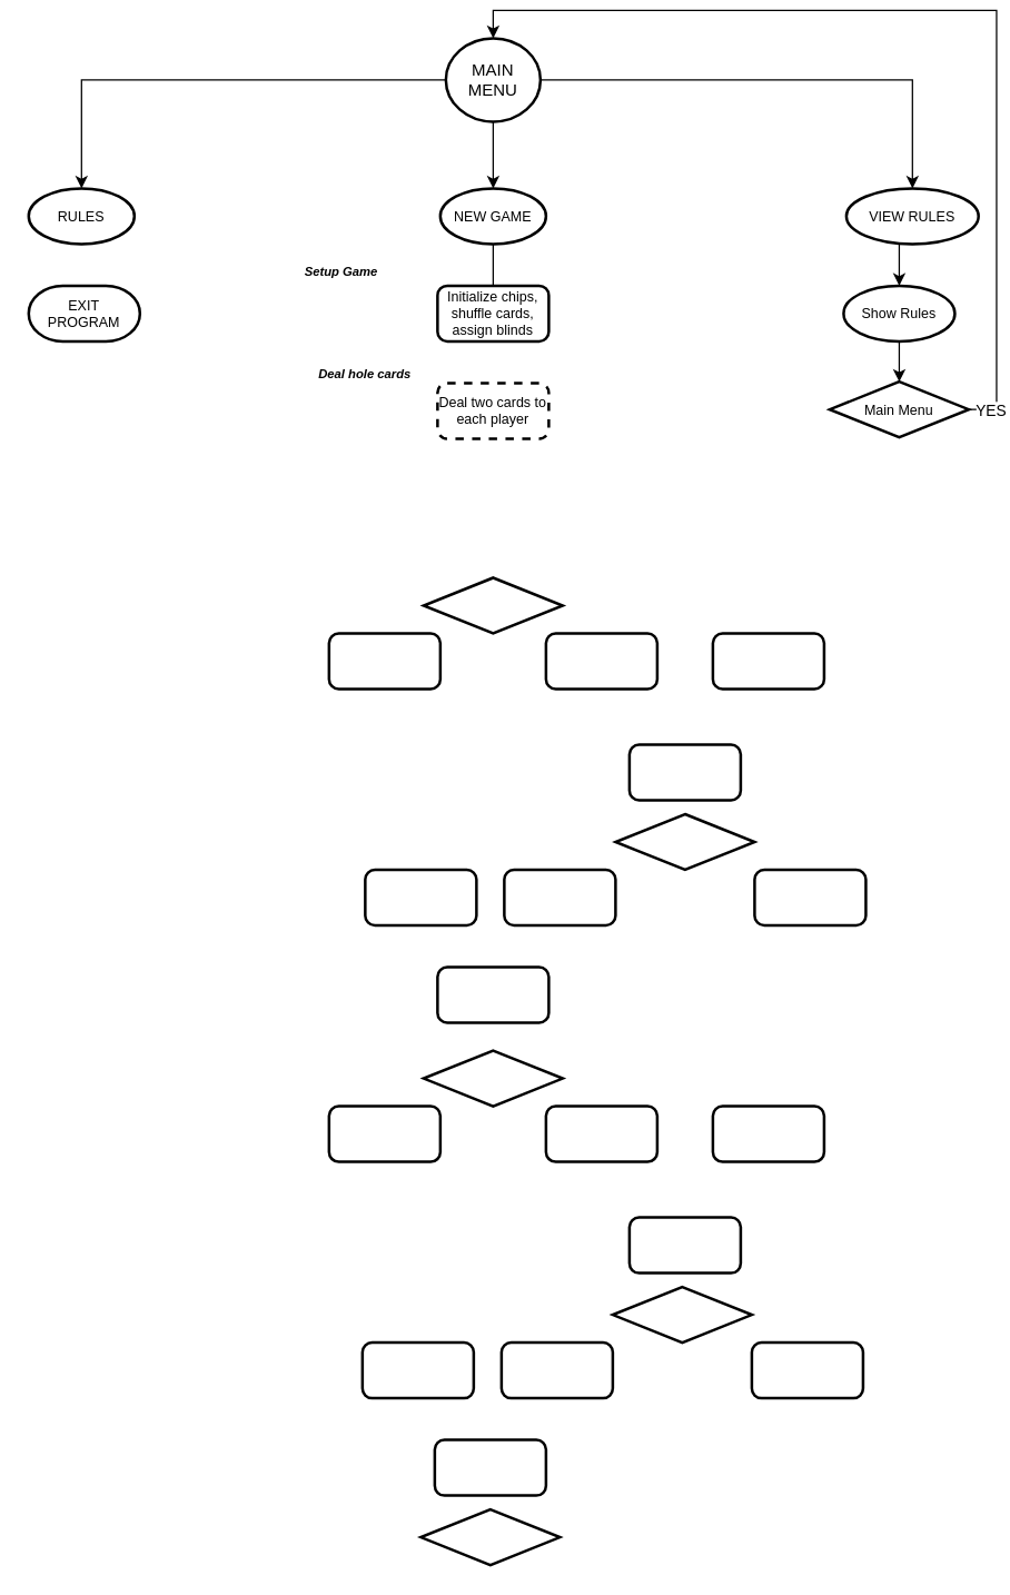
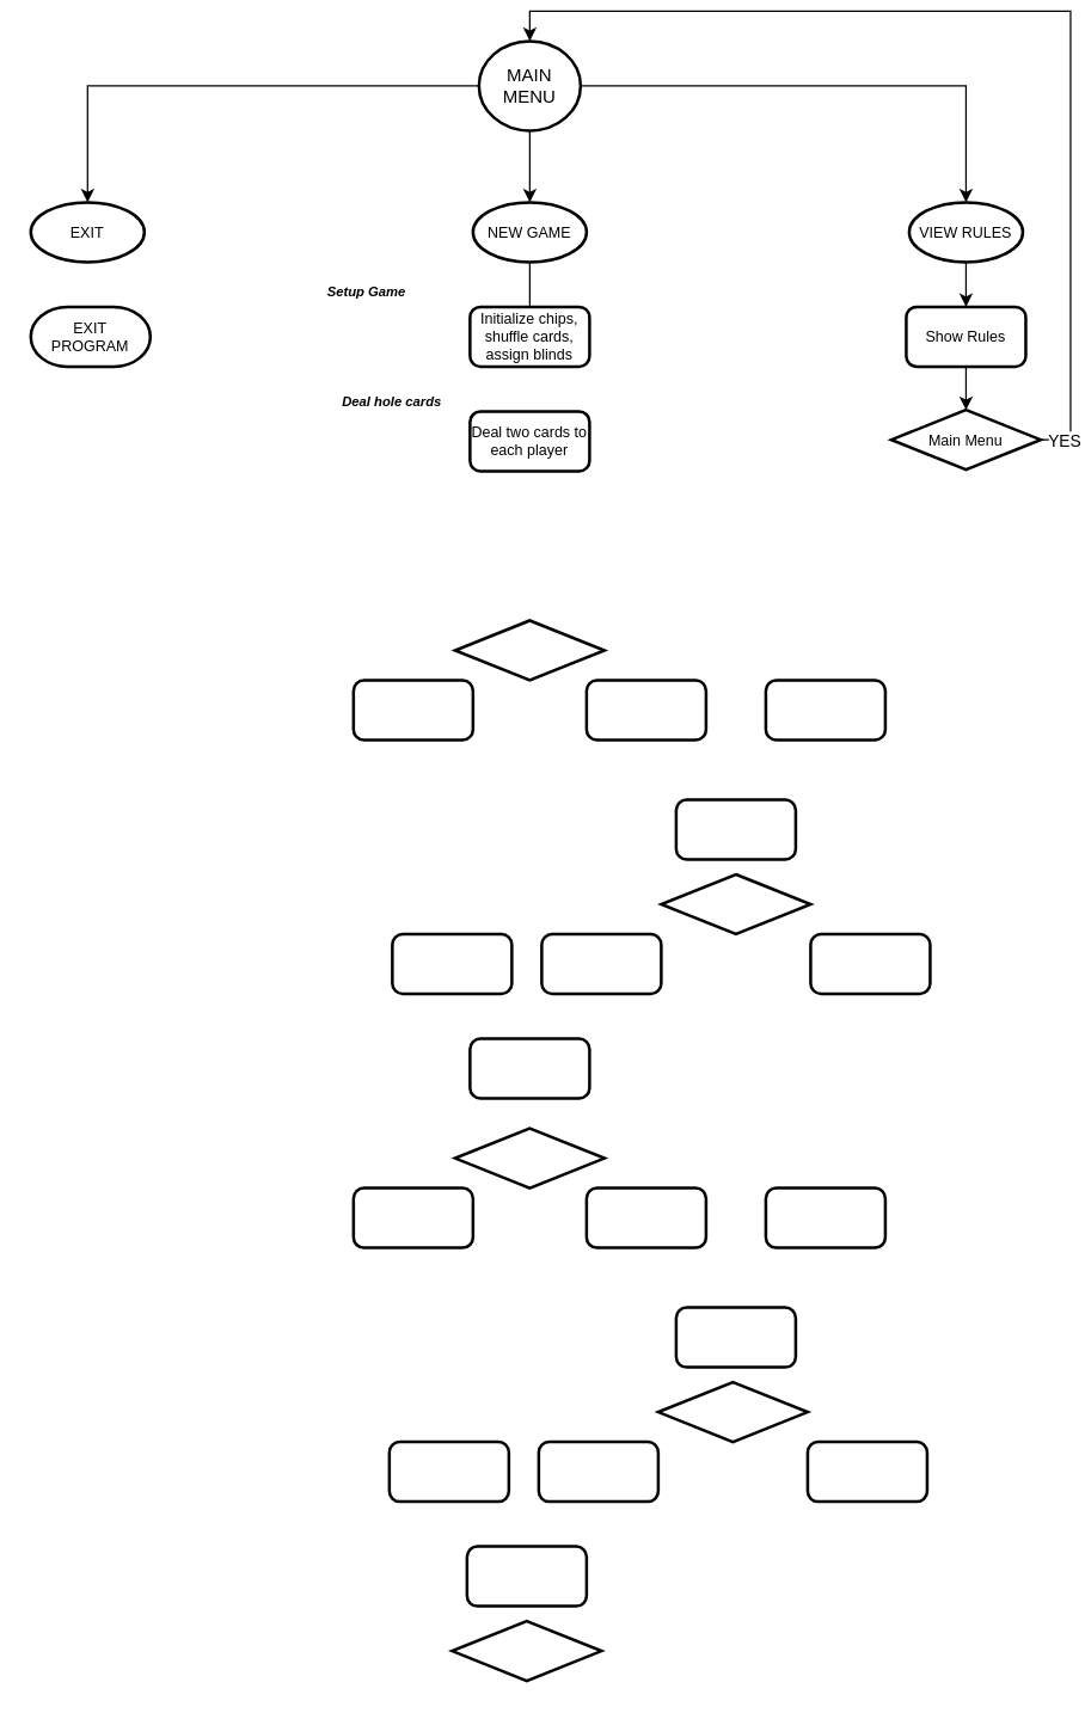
  <mxCell id="0" />
  <mxCell id="1" parent="0" />
  <mxCell id="2" style="edgeStyle=orthogonalEdgeStyle;rounded=0;orthogonalLoop=1;jettySize=auto;html=1;exitX=0.5;exitY=1;exitDx=0;exitDy=0;exitPerimeter=0;entryX=0.5;entryY=0;entryDx=0;entryDy=0;endArrow=none;" edge="1" parent="1" source="3" target="9"><mxGeometry relative="1" as="geometry" /></mxCell>
  <mxCell id="3" value="NEW GAME" style="strokeWidth=2;html=1;shape=mxgraph.flowchart.start_1;whiteSpace=wrap;fontSize=10;" vertex="1" parent="1"><mxGeometry x="316" y="128" width="76" height="40" as="geometry" /></mxCell>
- <mxCell id="4" value="RULES" style="strokeWidth=2;html=1;shape=mxgraph.flowchart.start_1;whiteSpace=wrap;fontSize=10;" vertex="1" parent="1"><mxGeometry x="20" y="128" width="76" height="40" as="geometry" /></mxCell>
+ <mxCell id="4" value="EXIT" style="strokeWidth=2;html=1;shape=mxgraph.flowchart.start_1;whiteSpace=wrap;fontSize=10;" vertex="1" parent="1"><mxGeometry x="20" y="128" width="76" height="40" as="geometry" /></mxCell>
  <mxCell id="5" style="edgeStyle=orthogonalEdgeStyle;rounded=0;orthogonalLoop=1;jettySize=auto;html=1;exitX=0.5;exitY=1;exitDx=0;exitDy=0;exitPerimeter=0;entryX=0.5;entryY=0;entryDx=0;entryDy=0;" edge="1" parent="1" source="6" target="8"><mxGeometry relative="1" as="geometry" /></mxCell>
- <mxCell id="6" value="VIEW RULES" style="strokeWidth=2;html=1;shape=mxgraph.flowchart.start_1;whiteSpace=wrap;fontSize=10;" vertex="1" parent="1"><mxGeometry x="608" y="128" width="95" height="40" as="geometry" /></mxCell>
+ <mxCell id="6" value="VIEW RULES" style="strokeWidth=2;html=1;shape=mxgraph.flowchart.start_1;whiteSpace=wrap;fontSize=10;" vertex="1" parent="1"><mxGeometry x="608" y="128" width="76" height="40" as="geometry" /></mxCell>
  <mxCell id="7" value="EXIT&lt;div&gt;PROGRAM&lt;/div&gt;" style="strokeWidth=2;html=1;shape=mxgraph.flowchart.terminator;whiteSpace=wrap;fontSize=10;" vertex="1" parent="1"><mxGeometry x="20" y="198" width="80" height="40" as="geometry" /></mxCell>
- <mxCell id="8" value="Show Rules" style="ellipse;whiteSpace=wrap;html=1;absoluteArcSize=1;arcSize=14;strokeWidth=2;fontSize=10;" vertex="1" parent="1"><mxGeometry x="606" y="198" width="80" height="40" as="geometry" /></mxCell>
+ <mxCell id="8" value="Show Rules" style="rounded=1;whiteSpace=wrap;html=1;absoluteArcSize=1;arcSize=14;strokeWidth=2;fontSize=10;" vertex="1" parent="1"><mxGeometry x="606" y="198" width="80" height="40" as="geometry" /></mxCell>
  <mxCell id="9" value="Initialize chips, shuffle cards, assign blinds" style="rounded=1;whiteSpace=wrap;html=1;absoluteArcSize=1;arcSize=14;strokeWidth=2;fontSize=10;" vertex="1" parent="1"><mxGeometry x="314" y="198" width="80" height="40" as="geometry" /></mxCell>
- <mxCell id="10" value="Deal two cards to each player" style="rounded=1;whiteSpace=wrap;html=1;absoluteArcSize=1;arcSize=14;strokeWidth=2;fontSize=10;dashed=1;" vertex="1" parent="1"><mxGeometry x="314" y="268" width="80" height="40" as="geometry" /></mxCell>
+ <mxCell id="10" value="Deal two cards to each player" style="rounded=1;whiteSpace=wrap;html=1;absoluteArcSize=1;arcSize=14;strokeWidth=2;fontSize=10;" vertex="1" parent="1"><mxGeometry x="314" y="268" width="80" height="40" as="geometry" /></mxCell>
  <mxCell id="11" value="" style="strokeWidth=2;html=1;shape=mxgraph.flowchart.decision;whiteSpace=wrap;fontSize=10;" vertex="1" parent="1"><mxGeometry x="304" y="408" width="100" height="40" as="geometry" /></mxCell>
  <mxCell id="12" value="Main Menu" style="strokeWidth=2;html=1;shape=mxgraph.flowchart.decision;whiteSpace=wrap;fontSize=10;" vertex="1" parent="1"><mxGeometry x="596" y="267" width="100" height="40" as="geometry" /></mxCell>
  <mxCell id="13" value="" style="rounded=1;whiteSpace=wrap;html=1;absoluteArcSize=1;arcSize=14;strokeWidth=2;fontSize=10;" vertex="1" parent="1"><mxGeometry x="236" y="448" width="80" height="40" as="geometry" /></mxCell>
  <mxCell id="14" value="" style="rounded=1;whiteSpace=wrap;html=1;absoluteArcSize=1;arcSize=14;strokeWidth=2;fontSize=10;" vertex="1" parent="1"><mxGeometry x="512" y="448" width="80" height="40" as="geometry" /></mxCell>
  <mxCell id="15" value="" style="rounded=1;whiteSpace=wrap;html=1;absoluteArcSize=1;arcSize=14;strokeWidth=2;fontSize=10;" vertex="1" parent="1"><mxGeometry x="392" y="448" width="80" height="40" as="geometry" /></mxCell>
  <mxCell id="16" value="" style="rounded=1;whiteSpace=wrap;html=1;absoluteArcSize=1;arcSize=14;strokeWidth=2;fontSize=10;" vertex="1" parent="1"><mxGeometry x="452" y="528" width="80" height="40" as="geometry" /></mxCell>
  <mxCell id="17" value="" style="strokeWidth=2;html=1;shape=mxgraph.flowchart.decision;whiteSpace=wrap;fontSize=10;" vertex="1" parent="1"><mxGeometry x="442" y="578" width="100" height="40" as="geometry" /></mxCell>
  <mxCell id="18" value="" style="rounded=1;whiteSpace=wrap;html=1;absoluteArcSize=1;arcSize=14;strokeWidth=2;fontSize=10;" vertex="1" parent="1"><mxGeometry x="362" y="618" width="80" height="40" as="geometry" /></mxCell>
  <mxCell id="19" value="" style="rounded=1;whiteSpace=wrap;html=1;absoluteArcSize=1;arcSize=14;strokeWidth=2;fontSize=10;" vertex="1" parent="1"><mxGeometry x="542" y="618" width="80" height="40" as="geometry" /></mxCell>
  <mxCell id="20" value="" style="rounded=1;whiteSpace=wrap;html=1;absoluteArcSize=1;arcSize=14;strokeWidth=2;fontSize=10;" vertex="1" parent="1"><mxGeometry x="262" y="618" width="80" height="40" as="geometry" /></mxCell>
  <mxCell id="21" value="" style="rounded=1;whiteSpace=wrap;html=1;absoluteArcSize=1;arcSize=14;strokeWidth=2;fontSize=10;" vertex="1" parent="1"><mxGeometry x="314" y="688" width="80" height="40" as="geometry" /></mxCell>
  <mxCell id="22" value="" style="strokeWidth=2;html=1;shape=mxgraph.flowchart.decision;whiteSpace=wrap;fontSize=10;" vertex="1" parent="1"><mxGeometry x="304" y="748" width="100" height="40" as="geometry" /></mxCell>
  <mxCell id="23" value="" style="rounded=1;whiteSpace=wrap;html=1;absoluteArcSize=1;arcSize=14;strokeWidth=2;fontSize=10;" vertex="1" parent="1"><mxGeometry x="236" y="788" width="80" height="40" as="geometry" /></mxCell>
  <mxCell id="24" value="" style="rounded=1;whiteSpace=wrap;html=1;absoluteArcSize=1;arcSize=14;strokeWidth=2;fontSize=10;" vertex="1" parent="1"><mxGeometry x="512" y="788" width="80" height="40" as="geometry" /></mxCell>
  <mxCell id="25" value="" style="rounded=1;whiteSpace=wrap;html=1;absoluteArcSize=1;arcSize=14;strokeWidth=2;fontSize=10;" vertex="1" parent="1"><mxGeometry x="392" y="788" width="80" height="40" as="geometry" /></mxCell>
  <mxCell id="26" value="" style="rounded=1;whiteSpace=wrap;html=1;absoluteArcSize=1;arcSize=14;strokeWidth=2;fontSize=10;" vertex="1" parent="1"><mxGeometry x="452" y="868" width="80" height="40" as="geometry" /></mxCell>
  <mxCell id="27" value="" style="strokeWidth=2;html=1;shape=mxgraph.flowchart.decision;whiteSpace=wrap;fontSize=10;" vertex="1" parent="1"><mxGeometry x="440" y="918" width="100" height="40" as="geometry" /></mxCell>
  <mxCell id="28" value="" style="rounded=1;whiteSpace=wrap;html=1;absoluteArcSize=1;arcSize=14;strokeWidth=2;fontSize=10;" vertex="1" parent="1"><mxGeometry x="360" y="958" width="80" height="40" as="geometry" /></mxCell>
  <mxCell id="29" value="" style="rounded=1;whiteSpace=wrap;html=1;absoluteArcSize=1;arcSize=14;strokeWidth=2;fontSize=10;" vertex="1" parent="1"><mxGeometry x="540" y="958" width="80" height="40" as="geometry" /></mxCell>
  <mxCell id="30" value="" style="rounded=1;whiteSpace=wrap;html=1;absoluteArcSize=1;arcSize=14;strokeWidth=2;fontSize=10;" vertex="1" parent="1"><mxGeometry x="260" y="958" width="80" height="40" as="geometry" /></mxCell>
  <mxCell id="31" value="" style="rounded=1;whiteSpace=wrap;html=1;absoluteArcSize=1;arcSize=14;strokeWidth=2;fontSize=10;" vertex="1" parent="1"><mxGeometry x="312" y="1028" width="80" height="40" as="geometry" /></mxCell>
  <mxCell id="32" value="" style="strokeWidth=2;html=1;shape=mxgraph.flowchart.decision;whiteSpace=wrap;fontSize=10;" vertex="1" parent="1"><mxGeometry x="302" y="1078" width="100" height="40" as="geometry" /></mxCell>
  <mxCell id="33" style="edgeStyle=orthogonalEdgeStyle;rounded=0;orthogonalLoop=1;jettySize=auto;html=1;exitX=0.5;exitY=1;exitDx=0;exitDy=0;entryX=0.5;entryY=0;entryDx=0;entryDy=0;entryPerimeter=0;" edge="1" parent="1" source="8" target="12"><mxGeometry relative="1" as="geometry" /></mxCell>
  <mxCell id="34" value="MAIN&lt;div&gt;MENU&lt;/div&gt;" style="strokeWidth=2;html=1;shape=mxgraph.flowchart.start_2;whiteSpace=wrap;" vertex="1" parent="1"><mxGeometry x="320" y="20" width="68" height="60" as="geometry" /></mxCell>
  <mxCell id="35" style="edgeStyle=orthogonalEdgeStyle;rounded=0;orthogonalLoop=1;jettySize=auto;html=1;exitX=0;exitY=0.5;exitDx=0;exitDy=0;exitPerimeter=0;entryX=0.5;entryY=0;entryDx=0;entryDy=0;entryPerimeter=0;" edge="1" parent="1" source="34" target="4"><mxGeometry relative="1" as="geometry" /></mxCell>
  <mxCell id="36" style="edgeStyle=orthogonalEdgeStyle;rounded=0;orthogonalLoop=1;jettySize=auto;html=1;exitX=0.5;exitY=1;exitDx=0;exitDy=0;exitPerimeter=0;entryX=0.5;entryY=0;entryDx=0;entryDy=0;entryPerimeter=0;" edge="1" parent="1" source="34" target="3"><mxGeometry relative="1" as="geometry" /></mxCell>
  <mxCell id="37" style="edgeStyle=orthogonalEdgeStyle;rounded=0;orthogonalLoop=1;jettySize=auto;html=1;exitX=1;exitY=0.5;exitDx=0;exitDy=0;exitPerimeter=0;entryX=0.5;entryY=0;entryDx=0;entryDy=0;entryPerimeter=0;" edge="1" parent="1" source="34" target="6"><mxGeometry relative="1" as="geometry" /></mxCell>
  <mxCell id="38" style="edgeStyle=orthogonalEdgeStyle;rounded=0;orthogonalLoop=1;jettySize=auto;html=1;exitX=1;exitY=0.5;exitDx=0;exitDy=0;exitPerimeter=0;entryX=0.5;entryY=0;entryDx=0;entryDy=0;entryPerimeter=0;" edge="1" parent="1" source="12" target="34"><mxGeometry relative="1" as="geometry" /></mxCell>
  <mxCell id="39" value="YES" style="edgeLabel;html=1;align=center;verticalAlign=middle;resizable=0;points=[];" vertex="1" connectable="0" parent="38"><mxGeometry x="-0.957" relative="1" as="geometry"><mxPoint as="offset" /></mxGeometry></mxCell>
  <mxCell id="40" value="Setup Game" style="text;html=1;align=center;verticalAlign=middle;whiteSpace=wrap;rounded=0;fontSize=9;fontStyle=3" vertex="1" parent="1"><mxGeometry x="205" y="173" width="80" height="30" as="geometry" /></mxCell>
  <mxCell id="41" value="Deal hole cards" style="text;html=1;align=center;verticalAlign=middle;whiteSpace=wrap;rounded=0;fontSize=9;fontStyle=3" vertex="1" parent="1"><mxGeometry x="222" y="247" width="80" height="30" as="geometry" /></mxCell>
